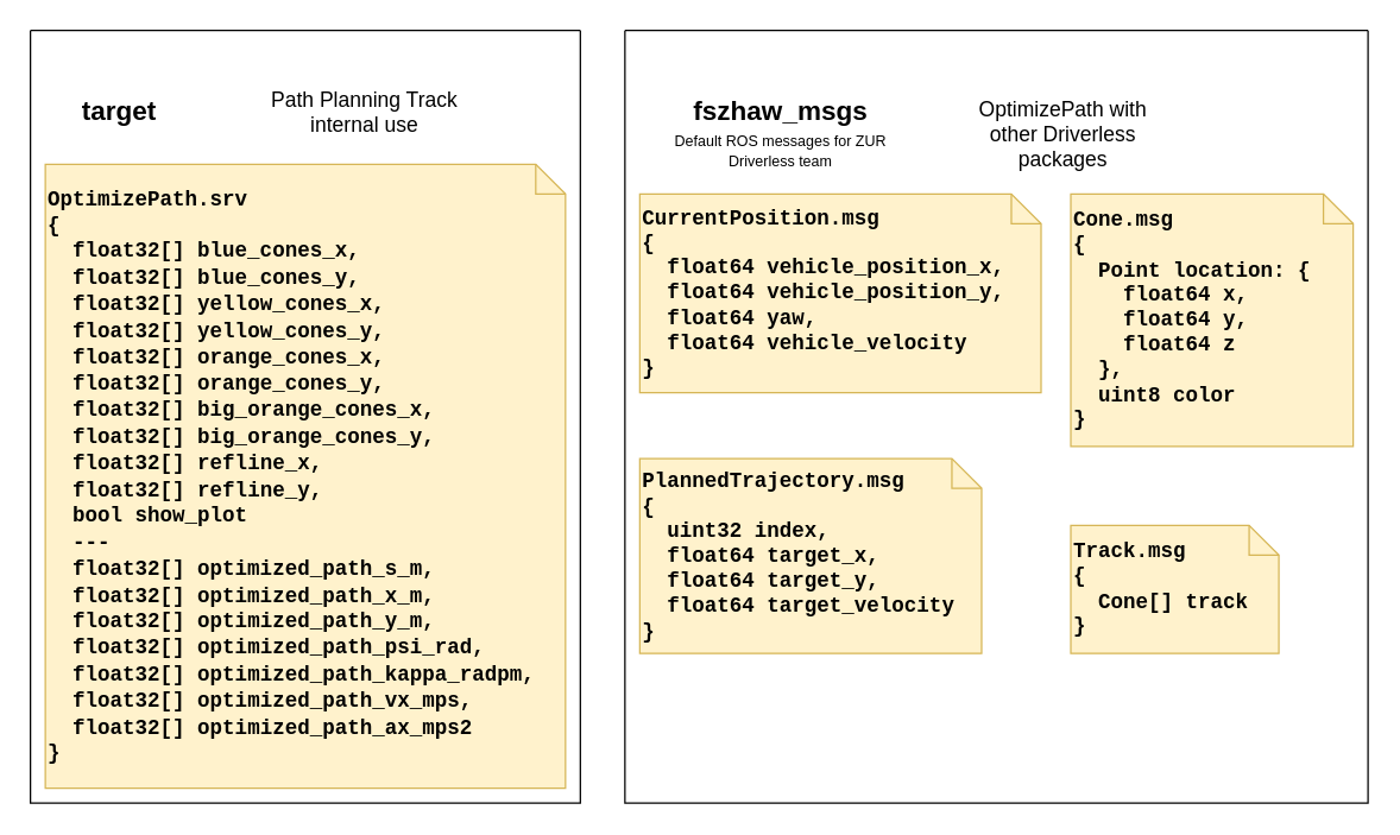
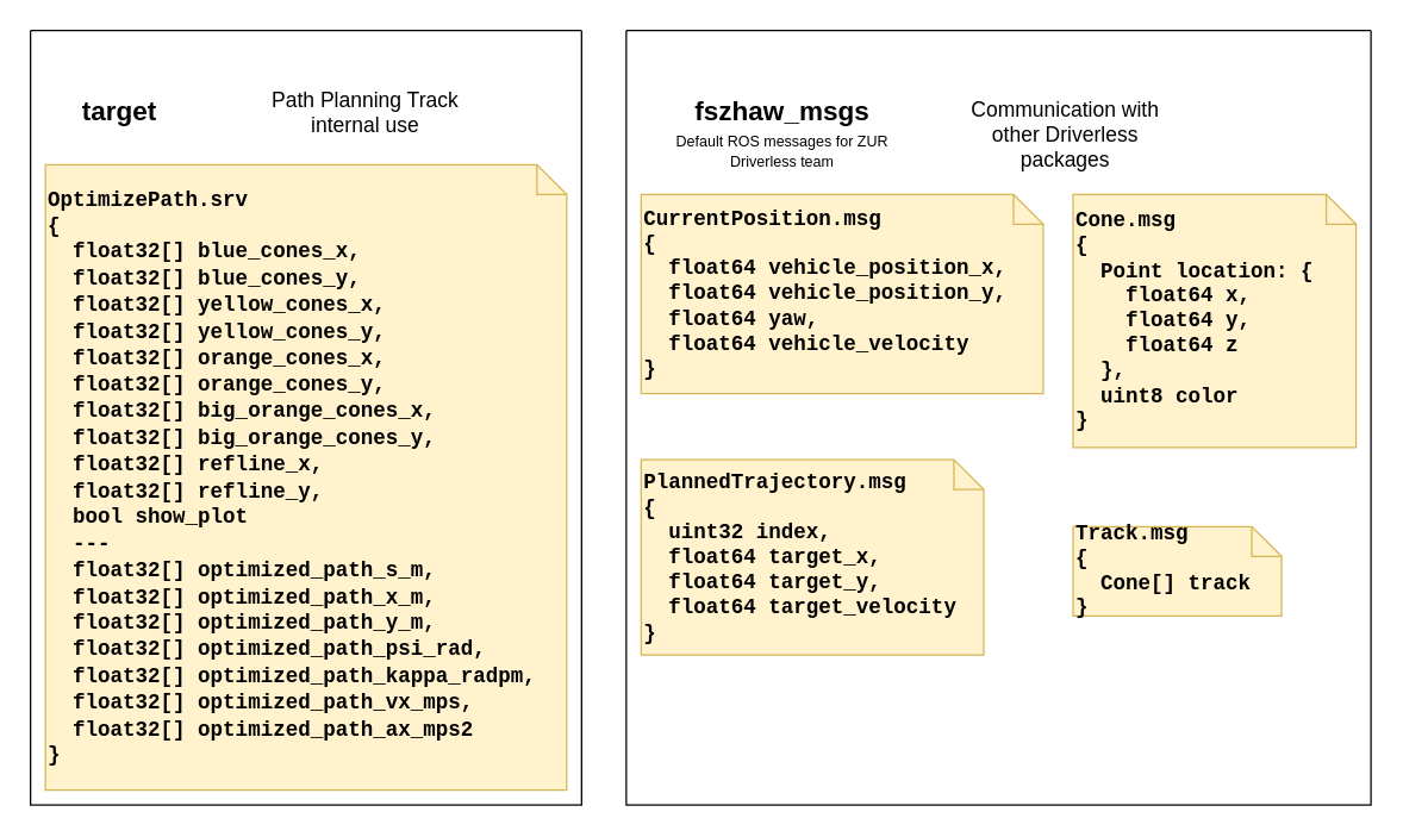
  <mxCell id="0" />
  <mxCell id="1" parent="0" />
  <mxCell id="2" value="&lt;font face=&quot;Courier New&quot;&gt;&lt;b style=&quot;font-size: 10px;&quot;&gt;&lt;font style=&quot;font-size: 14px;&quot;&gt;OptimizePath.srv&lt;br&gt;{&lt;br&gt;&amp;nbsp; float32[] blue_cones_x,&lt;br&gt;&lt;/font&gt;&lt;/b&gt;&lt;b style=&quot;font-size: 10px;&quot;&gt;&lt;font style=&quot;font-size: 14px;&quot;&gt;&amp;nbsp;&amp;nbsp;&lt;/font&gt;&lt;/b&gt;&lt;b style=&quot;font-size: 10px;&quot;&gt;&lt;font style=&quot;font-size: 14px;&quot;&gt;float32[] blue_cones_y,&lt;br&gt;&lt;/font&gt;&lt;/b&gt;&lt;b style=&quot;font-size: 10px;&quot;&gt;&lt;font style=&quot;font-size: 14px;&quot;&gt;&amp;nbsp;&amp;nbsp;&lt;/font&gt;&lt;/b&gt;&lt;b style=&quot;font-size: 10px;&quot;&gt;&lt;font style=&quot;font-size: 14px;&quot;&gt;float32[] yellow_cones_x,&lt;br&gt;&lt;/font&gt;&lt;/b&gt;&lt;b style=&quot;font-size: 10px;&quot;&gt;&lt;font style=&quot;font-size: 14px;&quot;&gt;&amp;nbsp;&amp;nbsp;&lt;/font&gt;&lt;/b&gt;&lt;b style=&quot;font-size: 10px;&quot;&gt;&lt;font style=&quot;font-size: 14px;&quot;&gt;float32[] yellow_cones_y,&lt;br&gt;&lt;/font&gt;&lt;/b&gt;&lt;b style=&quot;font-size: 10px;&quot;&gt;&lt;font style=&quot;font-size: 14px;&quot;&gt;&amp;nbsp;&amp;nbsp;&lt;/font&gt;&lt;/b&gt;&lt;b style=&quot;font-size: 10px;&quot;&gt;&lt;font style=&quot;font-size: 14px;&quot;&gt;float32[] orange_cones_x,&lt;br&gt;&lt;/font&gt;&lt;/b&gt;&lt;b style=&quot;font-size: 10px;&quot;&gt;&lt;font style=&quot;font-size: 14px;&quot;&gt;&amp;nbsp;&amp;nbsp;&lt;/font&gt;&lt;/b&gt;&lt;b style=&quot;font-size: 10px;&quot;&gt;&lt;font style=&quot;font-size: 14px;&quot;&gt;float32[] orange_cones_y,&lt;br&gt;&lt;/font&gt;&lt;/b&gt;&lt;b style=&quot;font-size: 10px;&quot;&gt;&lt;font style=&quot;font-size: 14px;&quot;&gt;&amp;nbsp;&amp;nbsp;&lt;/font&gt;&lt;/b&gt;&lt;b style=&quot;font-size: 10px;&quot;&gt;&lt;font style=&quot;font-size: 14px;&quot;&gt;float32[] big_orange_cones_x,&lt;br&gt;&lt;/font&gt;&lt;/b&gt;&lt;b style=&quot;font-size: 10px;&quot;&gt;&lt;font style=&quot;font-size: 14px;&quot;&gt;&amp;nbsp;&amp;nbsp;&lt;/font&gt;&lt;/b&gt;&lt;b style=&quot;font-size: 10px;&quot;&gt;&lt;font style=&quot;font-size: 14px;&quot;&gt;float32[] big_orange_cones_y,&lt;br&gt;&lt;/font&gt;&lt;/b&gt;&lt;b style=&quot;font-size: 10px;&quot;&gt;&lt;font style=&quot;font-size: 14px;&quot;&gt;&amp;nbsp;&amp;nbsp;&lt;/font&gt;&lt;/b&gt;&lt;b style=&quot;font-size: 10px;&quot;&gt;&lt;font style=&quot;font-size: 14px;&quot;&gt;float32[] refline_x,&lt;br&gt;&lt;/font&gt;&lt;/b&gt;&lt;b style=&quot;font-size: 10px;&quot;&gt;&lt;font style=&quot;font-size: 14px;&quot;&gt;&amp;nbsp;&amp;nbsp;&lt;/font&gt;&lt;/b&gt;&lt;b style=&quot;font-size: 10px;&quot;&gt;&lt;font style=&quot;font-size: 14px;&quot;&gt;float32[] refline_y,&lt;br&gt;&lt;/font&gt;&lt;/b&gt;&lt;b style=&quot;font-size: 10px;&quot;&gt;&lt;font style=&quot;font-size: 14px;&quot;&gt;&amp;nbsp; bool show_plot&lt;br&gt;&amp;nbsp; ---&lt;br&gt;&amp;nbsp; float32[] optimized_path_s_m,&lt;br&gt;&amp;nbsp; float32[] optimized_path_x_m,&lt;br&gt;&amp;nbsp;&amp;nbsp;&lt;/font&gt;&lt;/b&gt;&lt;b style=&quot;font-size: 10px;&quot;&gt;&lt;font style=&quot;font-size: 14px;&quot;&gt;float32[] optimized_path_y_m,&lt;br&gt;&lt;/font&gt;&lt;/b&gt;&lt;b style=&quot;font-size: 10px;&quot;&gt;&lt;font style=&quot;font-size: 14px;&quot;&gt;&amp;nbsp;&amp;nbsp;&lt;/font&gt;&lt;/b&gt;&lt;b style=&quot;font-size: 10px;&quot;&gt;&lt;font style=&quot;font-size: 14px;&quot;&gt;float32[] optimized_path_psi_rad,&lt;br&gt;&lt;/font&gt;&lt;/b&gt;&lt;b style=&quot;font-size: 10px;&quot;&gt;&lt;font style=&quot;font-size: 14px;&quot;&gt;&amp;nbsp;&amp;nbsp;&lt;/font&gt;&lt;/b&gt;&lt;b style=&quot;font-size: 10px;&quot;&gt;&lt;font style=&quot;font-size: 14px;&quot;&gt;float32[] optimized_path_kappa_radpm,&lt;br&gt;&lt;/font&gt;&lt;/b&gt;&lt;b style=&quot;font-size: 10px;&quot;&gt;&lt;font style=&quot;font-size: 14px;&quot;&gt;&amp;nbsp;&amp;nbsp;&lt;/font&gt;&lt;/b&gt;&lt;b style=&quot;font-size: 10px;&quot;&gt;&lt;font style=&quot;font-size: 14px;&quot;&gt;float32[] optimized_path_vx_mps,&lt;br&gt;&lt;/font&gt;&lt;/b&gt;&lt;b style=&quot;font-size: 10px;&quot;&gt;&lt;font style=&quot;font-size: 14px;&quot;&gt;&amp;nbsp;&amp;nbsp;&lt;/font&gt;&lt;/b&gt;&lt;b style=&quot;font-size: 10px;&quot;&gt;&lt;font style=&quot;font-size: 14px;&quot;&gt;float32[] optimized_path_ax_mps2&lt;/font&gt;&lt;/b&gt;&lt;b style=&quot;font-size: 10px;&quot;&gt;&lt;font style=&quot;font-size: 14px;&quot;&gt;&lt;br&gt;}&lt;/font&gt;&lt;/b&gt;&lt;/font&gt;" style="shape=note;size=20;whiteSpace=wrap;html=1;fontSize=14;align=left;fillColor=#fff2cc;strokeColor=#d6b656;" vertex="1" parent="1"><mxGeometry x="30" y="110" width="350" height="420" as="geometry" /></mxCell>
  <mxCell id="3" value="" style="swimlane;startSize=0;fontSize=14;" vertex="1" parent="1"><mxGeometry x="420" y="20" width="500" height="520" as="geometry"><mxRectangle x="-630" y="120" width="50" height="40" as="alternateBounds" /></mxGeometry></mxCell>
  <mxCell id="4" value="&lt;b style=&quot;font-size: 10px;&quot;&gt;&lt;font style=&quot;font-size: 14px;&quot;&gt;Cone.msg&lt;br&gt;{&lt;br&gt;&amp;nbsp; Point location: {&lt;br&gt;&amp;nbsp; &amp;nbsp; float64 x,&lt;br&gt;&amp;nbsp; &amp;nbsp; float64 y,&lt;br&gt;&amp;nbsp; &amp;nbsp; float64 z&lt;br&gt;&amp;nbsp; },&lt;br&gt;&amp;nbsp; uint8 color&lt;br&gt;}&lt;/font&gt;&lt;/b&gt;" style="shape=note;size=20;whiteSpace=wrap;html=1;fontSize=14;align=left;fillColor=#fff2cc;strokeColor=#d6b656;fontFamily=Courier New;" vertex="1" parent="3"><mxGeometry x="300" y="110" width="190" height="170" as="geometry" /></mxCell>
  <mxCell id="5" value="&lt;b style=&quot;font-size: 10px;&quot;&gt;&lt;font style=&quot;font-size: 14px;&quot;&gt;PlannedTrajectory.msg&lt;br&gt;{&lt;br&gt;&amp;nbsp; uint32 index,&lt;br&gt;&lt;/font&gt;&lt;/b&gt;&lt;b style=&quot;font-size: 10px;&quot;&gt;&lt;font style=&quot;font-size: 14px;&quot;&gt;&amp;nbsp; float64 target_x,&lt;br&gt;&amp;nbsp; float64 target_y,&lt;br&gt;&amp;nbsp; float64 target_velocity&lt;br&gt;}&lt;/font&gt;&lt;/b&gt;" style="shape=note;size=20;whiteSpace=wrap;html=1;fontSize=14;align=left;fillColor=#fff2cc;strokeColor=#d6b656;fontFamily=Courier New;" vertex="1" parent="3"><mxGeometry x="10" y="288.13" width="230" height="131.25" as="geometry" /></mxCell>
- <mxCell id="6" value="&lt;b style=&quot;font-size: 10px;&quot;&gt;&lt;font style=&quot;font-size: 14px;&quot;&gt;Track.msg&lt;br&gt;{&lt;br&gt;&amp;nbsp; Cone[] track&lt;/font&gt;&lt;/b&gt;&lt;b style=&quot;font-size: 10px;&quot;&gt;&lt;font style=&quot;font-size: 14px;&quot;&gt;&lt;br&gt;}&lt;/font&gt;&lt;/b&gt;" style="shape=note;size=20;whiteSpace=wrap;html=1;fontSize=14;align=left;fillColor=#fff2cc;strokeColor=#d6b656;fontFamily=Courier New;" vertex="1" parent="3"><mxGeometry x="300" y="333.13" width="140" height="86.25" as="geometry" /></mxCell>
+ <mxCell id="6" value="&lt;b style=&quot;font-size: 10px;&quot;&gt;&lt;font style=&quot;font-size: 14px;&quot;&gt;Track.msg&lt;br&gt;{&lt;br&gt;&amp;nbsp; Cone[] track&lt;/font&gt;&lt;/b&gt;&lt;b style=&quot;font-size: 10px;&quot;&gt;&lt;font style=&quot;font-size: 14px;&quot;&gt;&lt;br&gt;}&lt;/font&gt;&lt;/b&gt;" style="shape=note;size=20;whiteSpace=wrap;html=1;fontSize=14;align=left;fillColor=#fff2cc;strokeColor=#d6b656;fontFamily=Courier New;" vertex="1" parent="3"><mxGeometry x="300" y="333.13" width="140" height="60" as="geometry" /></mxCell>
  <mxCell id="7" value="&lt;b&gt;&lt;font style=&quot;font-size: 18px;&quot;&gt;fszhaw_msgs&lt;/font&gt;&lt;/b&gt;&lt;br&gt;&lt;font style=&quot;font-size: 10px;&quot;&gt;Default ROS messages for ZUR Driverless team&lt;/font&gt;" style="text;html=1;strokeColor=none;fillColor=none;align=center;verticalAlign=middle;whiteSpace=wrap;rounded=0;" vertex="1" parent="3"><mxGeometry x="20" y="40" width="170" height="60" as="geometry" /></mxCell>
- <mxCell id="8" value="OptimizePath with other Driverless packages" style="text;html=1;strokeColor=none;fillColor=none;align=center;verticalAlign=middle;whiteSpace=wrap;rounded=0;fontSize=14;" vertex="1" parent="3"><mxGeometry x="220" y="55" width="150" height="30" as="geometry" /></mxCell>
+ <mxCell id="8" value="Communication with other Driverless packages" style="text;html=1;strokeColor=none;fillColor=none;align=center;verticalAlign=middle;whiteSpace=wrap;rounded=0;fontSize=14;" vertex="1" parent="3"><mxGeometry x="220" y="55" width="150" height="30" as="geometry" /></mxCell>
  <mxCell id="9" value="&lt;b style=&quot;font-size: 10px;&quot;&gt;&lt;font style=&quot;font-size: 14px;&quot;&gt;CurrentPosition.msg&lt;br&gt;{&lt;br&gt;&amp;nbsp; float64 vehicle_position_x,&lt;br&gt;&amp;nbsp; float64&amp;nbsp;&lt;/font&gt;&lt;/b&gt;&lt;b style=&quot;font-size: 10px;&quot;&gt;&lt;font style=&quot;font-size: 14px;&quot;&gt;vehicle_position_y&lt;/font&gt;&lt;/b&gt;&lt;b style=&quot;font-size: 10px;&quot;&gt;&lt;font style=&quot;font-size: 14px;&quot;&gt;,&lt;br&gt;&amp;nbsp; float64 yaw,&lt;br&gt;&amp;nbsp; float64&amp;nbsp;&lt;/font&gt;&lt;/b&gt;&lt;b style=&quot;font-size: 10px;&quot;&gt;&lt;font style=&quot;font-size: 14px;&quot;&gt;vehicle_velocity&lt;/font&gt;&lt;/b&gt;&lt;b style=&quot;font-size: 10px;&quot;&gt;&lt;font style=&quot;font-size: 14px;&quot;&gt;&lt;br&gt;}&lt;/font&gt;&lt;/b&gt;" style="shape=note;size=20;whiteSpace=wrap;html=1;fontSize=14;align=left;fillColor=#fff2cc;strokeColor=#d6b656;fontFamily=Courier New;" vertex="1" parent="3"><mxGeometry x="10" y="110" width="270" height="133.75" as="geometry" /></mxCell>
  <mxCell id="10" value="" style="swimlane;startSize=0;fontSize=14;" vertex="1" parent="1"><mxGeometry x="20" y="20" width="370" height="520" as="geometry"><mxRectangle x="-630" y="120" width="50" height="40" as="alternateBounds" /></mxGeometry></mxCell>
  <mxCell id="11" value="&lt;font style=&quot;font-size: 18px;&quot;&gt;target&lt;/font&gt;" style="text;html=1;strokeColor=none;fillColor=none;align=center;verticalAlign=middle;whiteSpace=wrap;rounded=0;fontSize=14;fontStyle=1" vertex="1" parent="10"><mxGeometry x="30" y="40" width="60" height="30" as="geometry" /></mxCell>
  <mxCell id="12" value="Path Planning Track internal use" style="text;html=1;strokeColor=none;fillColor=none;align=center;verticalAlign=middle;whiteSpace=wrap;rounded=0;fontSize=14;" vertex="1" parent="10"><mxGeometry x="150" y="40" width="150" height="30" as="geometry" /></mxCell>
